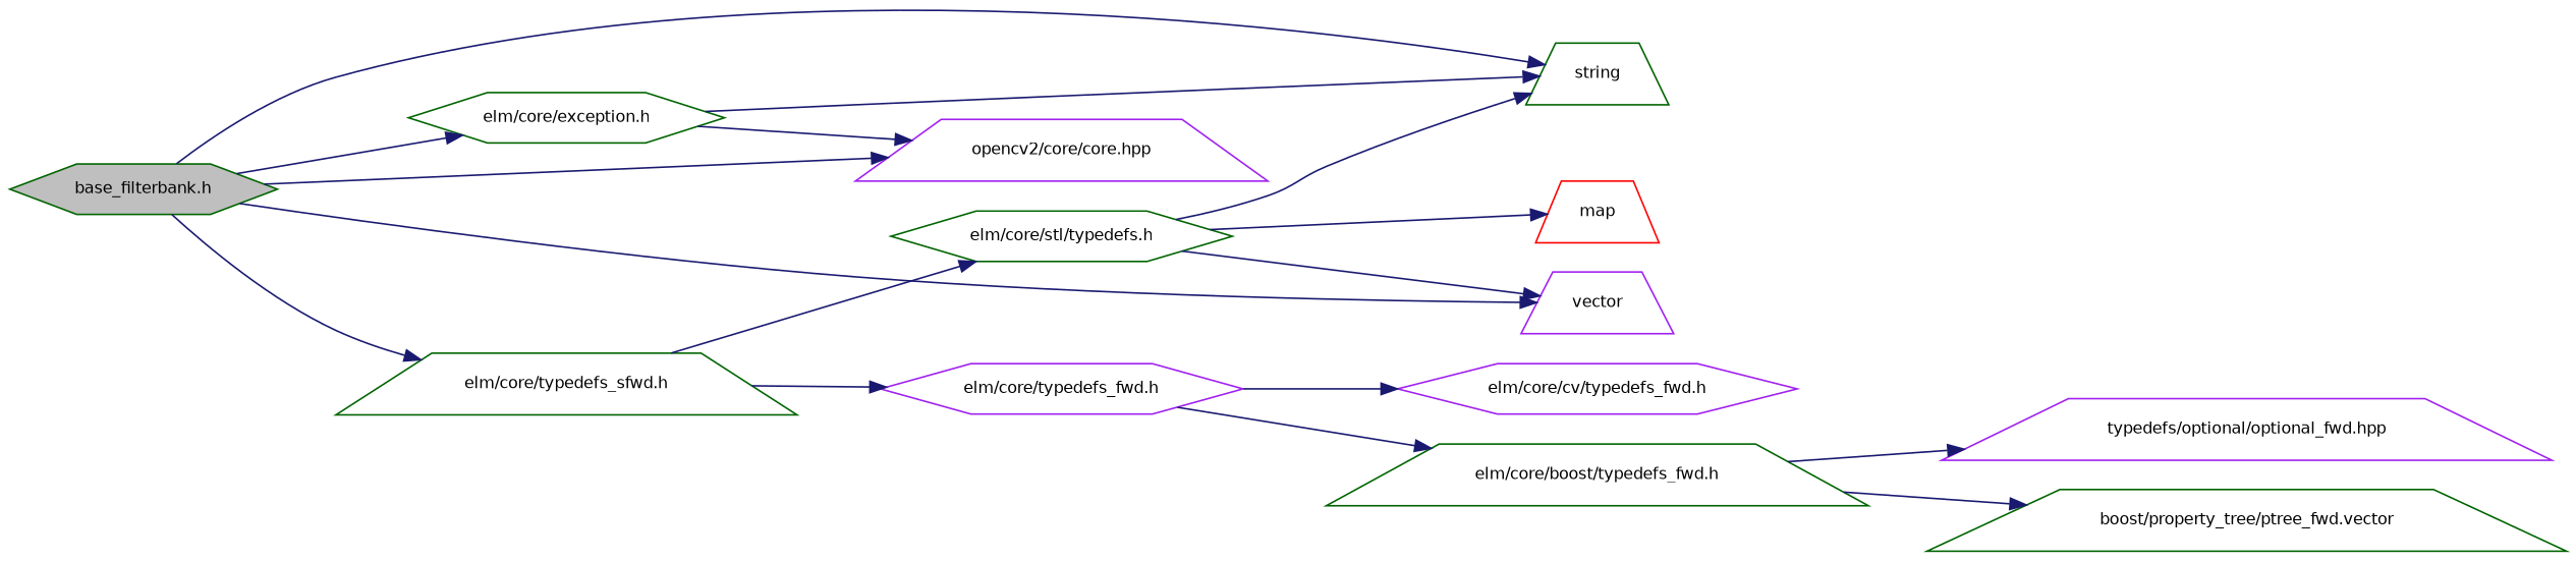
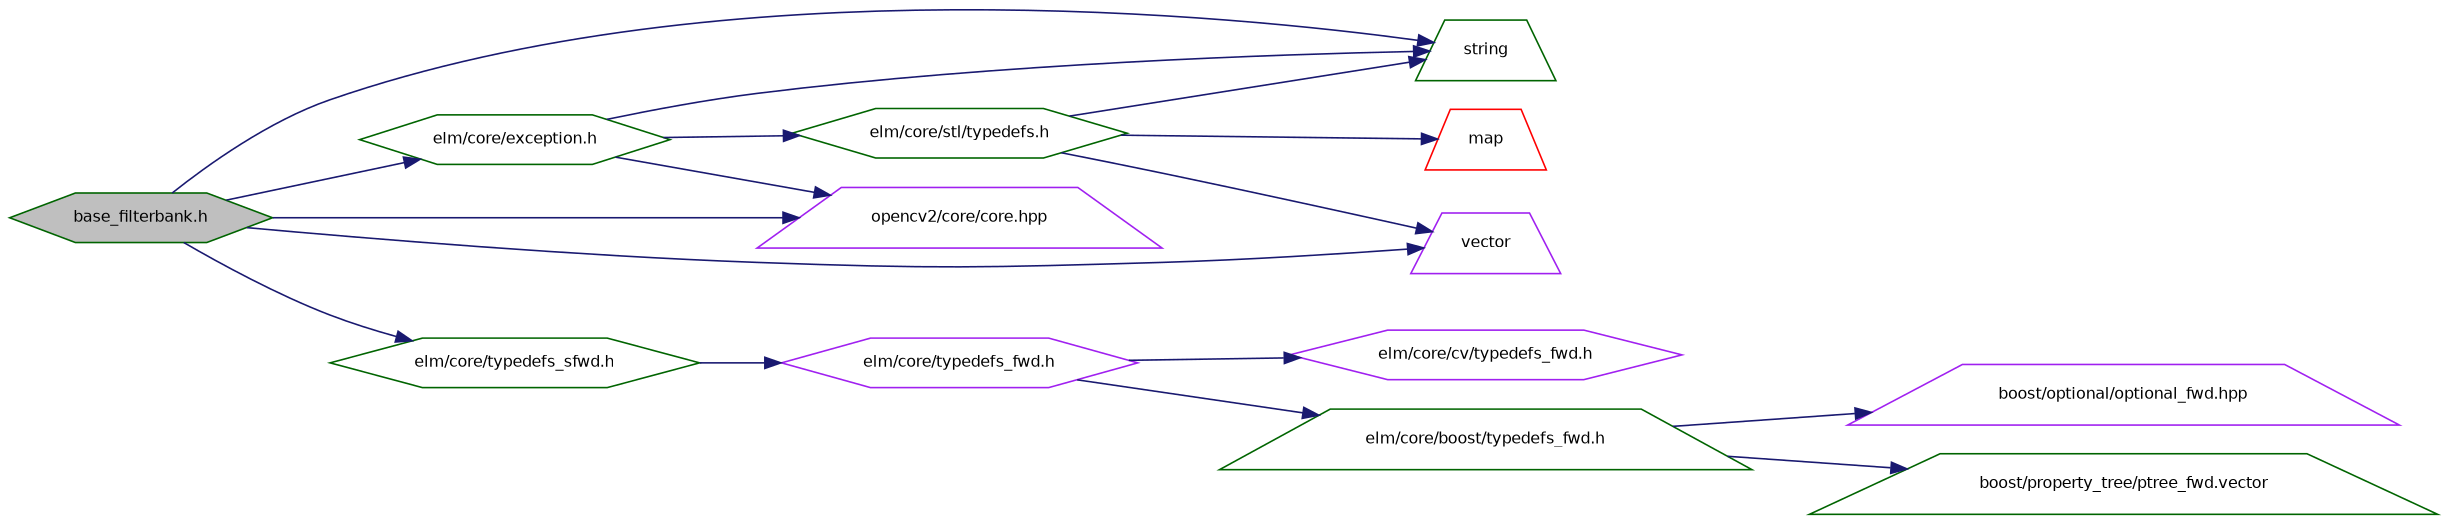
  digraph {
    rankdir=LR
    node [color=darkgreen fillcolor=white fontname=Helvetica fontsize=10 shape=trapezium style=filled]
    edge [color=midnightblue fontname=Helvetica fontsize=10 labelfontname=Helvetica labelfontsize=10 style=solid]
    n1 [fillcolor=grey75 fontcolor=black height=0.2 label="base_filterbank.h" shape=hexagon width=0.4]
    n2 [height=0.2 label=string width=0.4]
    n3 [color=purple height=0.2 label=vector width=0.4]
    n4 [color=purple height=0.2 label="opencv2/core/core.hpp" width=0.4]
    n5 [height=0.2 label="elm/core/exception.h" shape=hexagon width=0.4]
-   n6 [height=0.2 label="elm/core/typedefs_sfwd.h" width=0.4]
+   n6 [height=0.2 label="elm/core/typedefs_sfwd.h" shape=hexagon width=0.4]
    n7 [color=purple height=0.2 label="elm/core/typedefs_fwd.h" shape=hexagon width=0.4]
    n8 [height=0.2 label="elm/core/stl/typedefs.h" shape=hexagon width=0.4]
    n9 [height=0.2 label="elm/core/boost/typedefs_fwd.h" width=0.4]
    n10 [color=purple height=0.2 label="elm/core/cv/typedefs_fwd.h" shape=hexagon width=0.4]
    n11 [color=red height=0.2 label=map width=0.4]
-   n12 [color=purple height=0.2 label="typedefs/optional/optional_fwd.hpp" width=0.4]
+   n12 [color=purple height=0.2 label="boost/optional/optional_fwd.hpp" width=0.4]
    n13 [height=0.2 label="boost/property_tree/ptree_fwd.vector" width=0.4]
    n1 -> n2
    n1 -> n3
    n1 -> n4
    n1 -> n5
    n1 -> n6
    n5 -> n2
    n5 -> n4
    n6 -> n7
-   n6 -> n8
+   n5 -> n8
    n7 -> n9
    n7 -> n10
    n8 -> n2
    n8 -> n3
    n8 -> n11
    n9 -> n12
    n9 -> n13
  }
